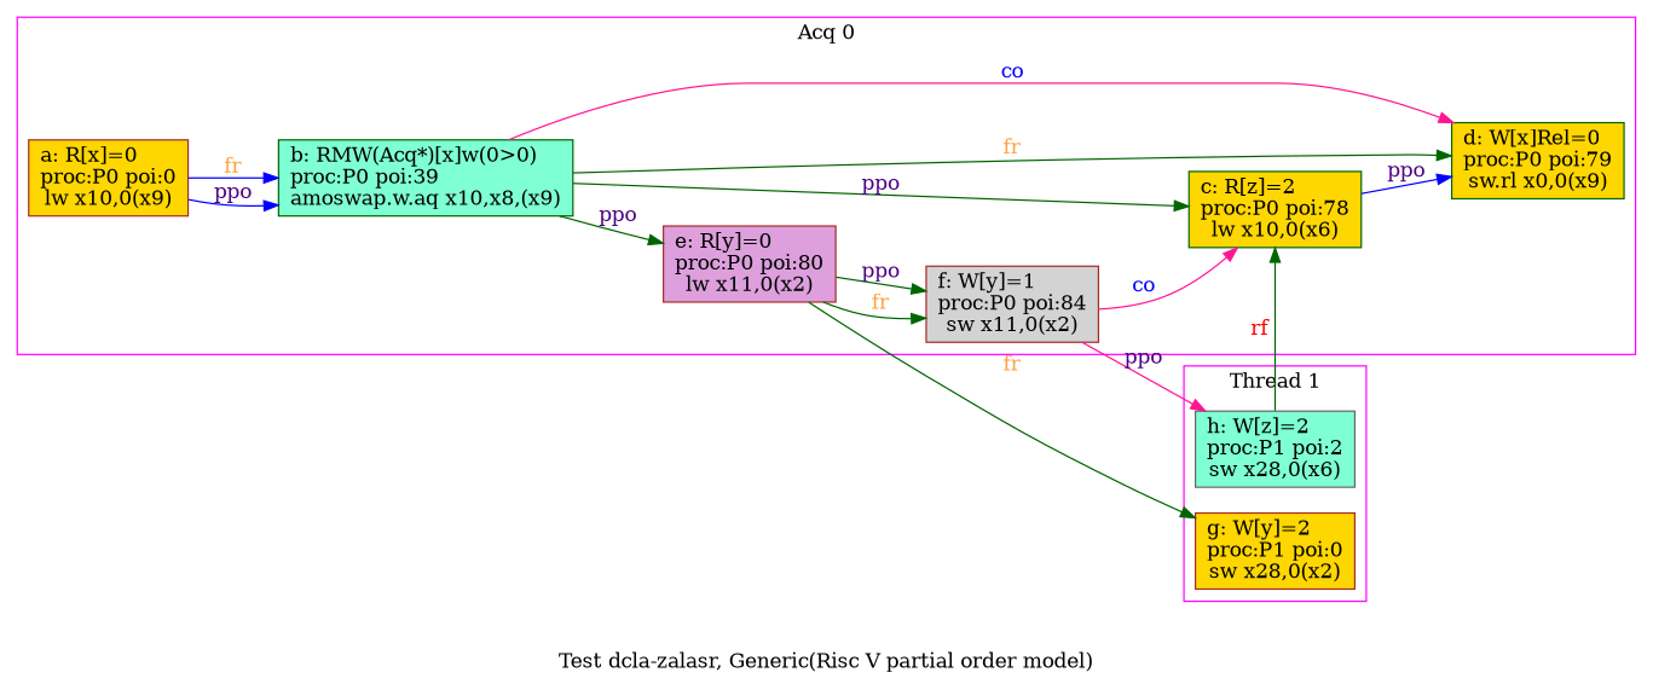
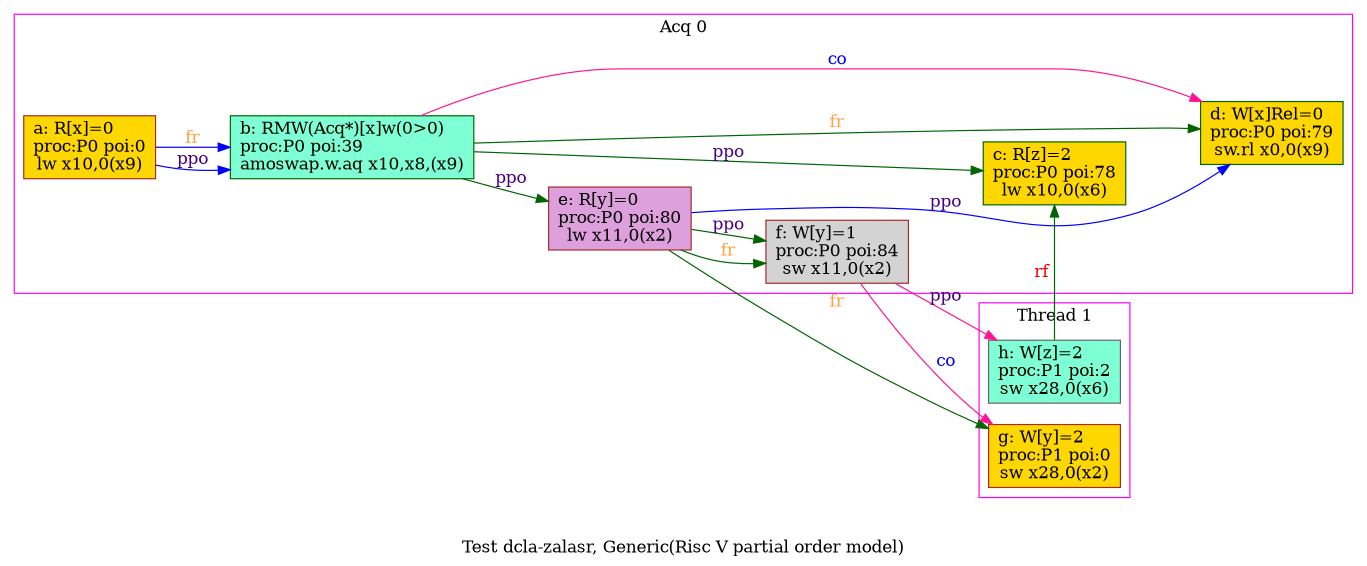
  digraph {
    label="Test dcla-zalasr, Generic(Risc V partial order model)"
    rankdir=LR
    node [color=brown fillcolor=gold shape=box style=filled]
    edge [color=darkgreen fontcolor=indigo]
    n1 [label="a: R[x]=0\lproc:P0 poi:0\llw x10,0(x9)"]
    n2 [color=darkgreen fillcolor=aquamarine label="b: RMW(Acq*)[x]w(0>0)\lproc:P0 poi:39\lamoswap.w.aq x10,x8,(x9)"]
    n3 [color=darkgreen label="c: R[z]=2\lproc:P0 poi:78\llw x10,0(x6)"]
    n4 [color=darkgreen label="d: W[x]Rel=0\lproc:P0 poi:79\lsw.rl x0,0(x9)"]
    n5 [fillcolor=plum label="e: R[y]=0\lproc:P0 poi:80\llw x11,0(x2)"]
    n6 [fillcolor=lightgrey label="f: W[y]=1\lproc:P0 poi:84\lsw x11,0(x2)"]
    n7 [label="g: W[y]=2\lproc:P1 poi:0\lsw x28,0(x2)"]
    n8 [color=gray40 fillcolor=aquamarine label="h: W[z]=2\lproc:P1 poi:2\lsw x28,0(x6)"]
    subgraph cluster_1 {
      color=magenta
      label="Acq 0"
      rank=sink
      shape=box
      n1
      n2
      n3
      n4
      n5
      n6
    }
    subgraph cluster_2 {
      color=magenta
      label="Thread 1"
      rank=sink
      shape=box
      n7
      n8
    }
    n1 -> n2 [color=blue label=ppo]
    n1 -> n2 [color=blue fontcolor="#ffa040" label=fr]
    n2 -> n3 [label=ppo]
    n2 -> n4 [fontcolor="#ffa040" label=fr]
    n2 -> n4 [color=deeppink fontcolor=blue label=co]
    n2 -> n5 [label=ppo]
-   n3 -> n4 [color=blue label=ppo]
+   n5 -> n4 [color=blue label=ppo]
    n5 -> n6 [label=ppo]
    n5 -> n6 [fontcolor="#ffa040" label=fr]
    n5 -> n7 [fontcolor="#ffa040" label=fr]
-   n6 -> n3 [color=deeppink fontcolor=blue label=co]
+   n6 -> n7 [color=deeppink fontcolor=blue label=co]
    n6 -> n8 [color=deeppink label=ppo]
    n8 -> n3 [fontcolor=red label=rf]
  }
